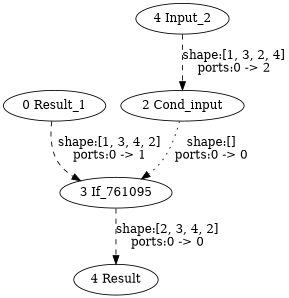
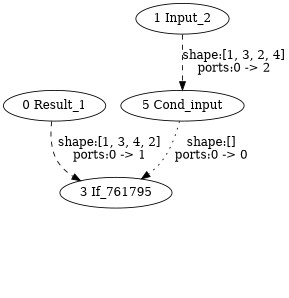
  strict digraph {
    node [type=Parameter]
    edge [style=dashed]
    n1 [label="0 Result_1"]
-   "3 If_761795" [type=If label="3 If_761095"]
-   "4 Result" [type=Result]
-   "1 Input_2" [label="4 Input_2"]
-   "2 Cond_input"
+   "3 If_761795" [type=If]
+   "1 Input_2"
+   "2 Cond_input" [label="5 Cond_input"]
    n1 -> "3 If_761795" [label="shape:[1, 3, 4, 2]\nports:0 -> 1"]
-   "3 If_761795" -> "4 Result" [label="shape:[2, 3, 4, 2]\nports:0 -> 0"]
    "1 Input_2" -> "2 Cond_input" [label="shape:[1, 3, 2, 4]\nports:0 -> 2"]
    "2 Cond_input" -> "3 If_761795" [label="shape:[]\nports:0 -> 0" style=dotted]
  }
